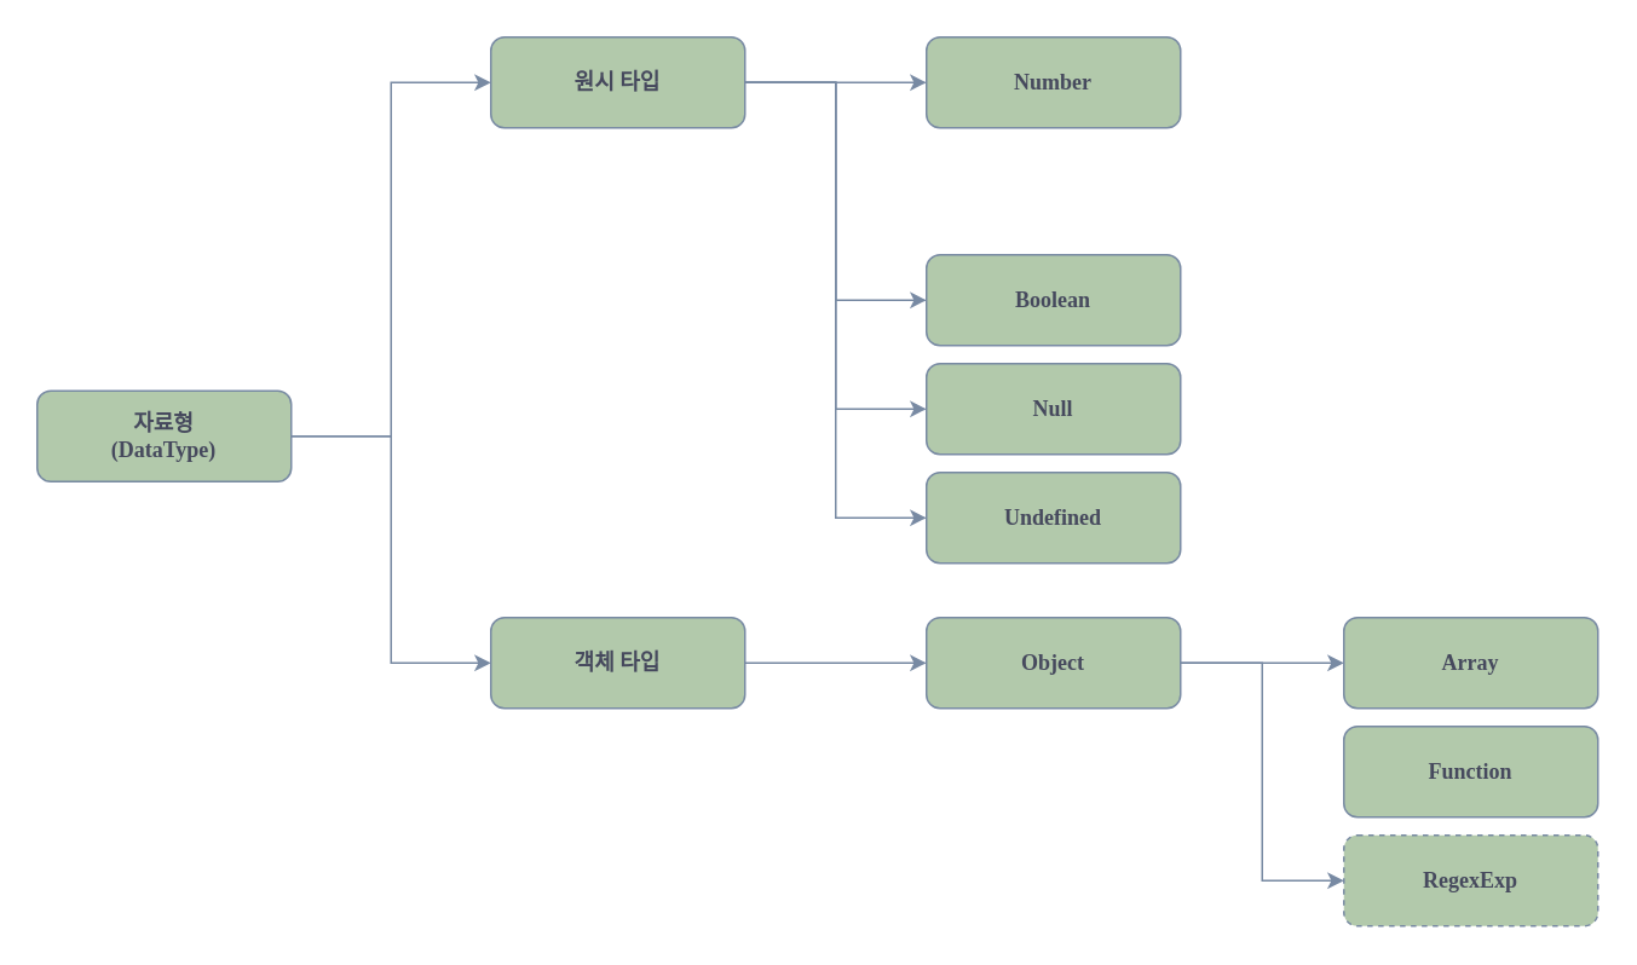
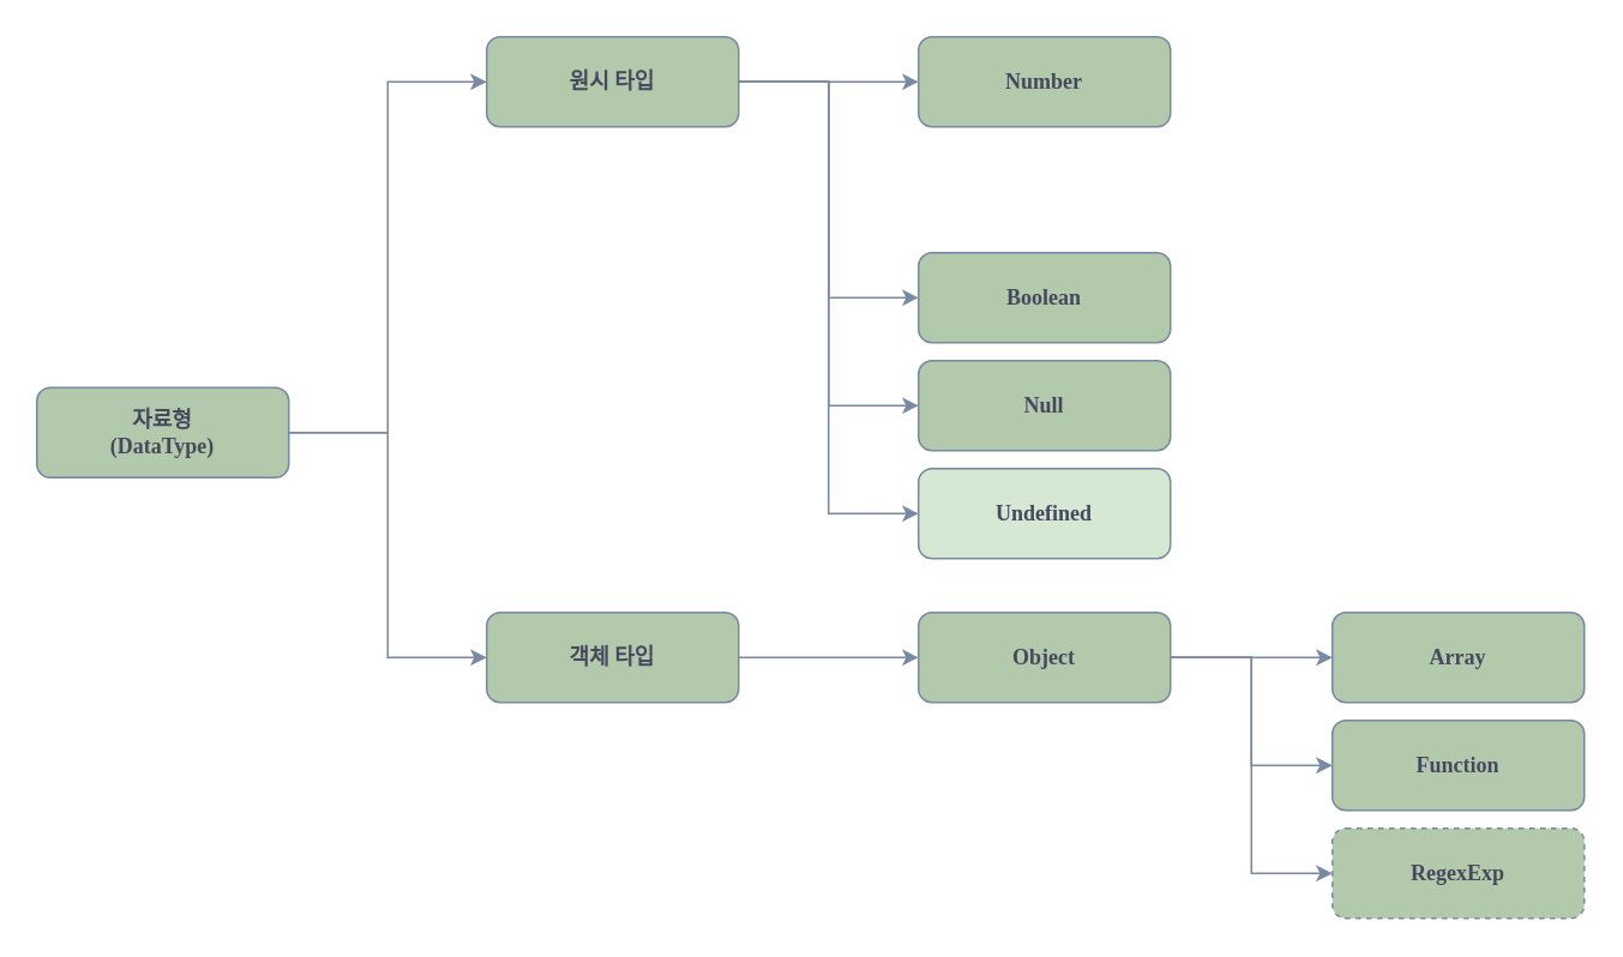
  <mxCell id="0" />
  <mxCell id="1" parent="0" />
  <mxCell id="2" style="edgeStyle=orthogonalEdgeStyle;rounded=0;orthogonalLoop=1;jettySize=auto;html=1;entryX=0;entryY=0.5;entryDx=0;entryDy=0;labelBackgroundColor=none;strokeColor=#788AA3;fontColor=default;" edge="1" parent="1" source="4" target="9"><mxGeometry relative="1" as="geometry" /></mxCell>
  <mxCell id="3" style="edgeStyle=orthogonalEdgeStyle;rounded=0;orthogonalLoop=1;jettySize=auto;html=1;entryX=0;entryY=0.5;entryDx=0;entryDy=0;labelBackgroundColor=none;strokeColor=#788AA3;fontColor=default;" edge="1" parent="1" source="4" target="11"><mxGeometry relative="1" as="geometry" /></mxCell>
  <mxCell id="4" value="&lt;font face=&quot;Verdana&quot;&gt;&lt;b&gt;자료형&lt;/b&gt;&lt;/font&gt;&lt;div&gt;&lt;font face=&quot;Verdana&quot;&gt;&lt;b&gt;(DataType)&lt;/b&gt;&lt;/font&gt;&lt;/div&gt;" style="rounded=1;whiteSpace=wrap;html=1;labelBackgroundColor=none;fillColor=#B2C9AB;strokeColor=#788AA3;fontColor=#46495D;" vertex="1" parent="1"><mxGeometry x="20" y="215" width="140" height="50" as="geometry" /></mxCell>
  <mxCell id="5" style="edgeStyle=orthogonalEdgeStyle;rounded=0;orthogonalLoop=1;jettySize=auto;html=1;entryX=0;entryY=0.5;entryDx=0;entryDy=0;labelBackgroundColor=none;strokeColor=#788AA3;fontColor=default;" edge="1" parent="1" source="9" target="12"><mxGeometry relative="1" as="geometry" /></mxCell>
  <mxCell id="6" style="edgeStyle=orthogonalEdgeStyle;rounded=0;orthogonalLoop=1;jettySize=auto;html=1;entryX=0;entryY=0.5;entryDx=0;entryDy=0;labelBackgroundColor=none;strokeColor=#788AA3;fontColor=default;" edge="1" parent="1" source="9" target="13"><mxGeometry relative="1" as="geometry" /></mxCell>
  <mxCell id="7" style="edgeStyle=orthogonalEdgeStyle;rounded=0;orthogonalLoop=1;jettySize=auto;html=1;entryX=0;entryY=0.5;entryDx=0;entryDy=0;labelBackgroundColor=none;strokeColor=#788AA3;fontColor=default;" edge="1" parent="1" source="9" target="14"><mxGeometry relative="1" as="geometry" /></mxCell>
  <mxCell id="8" style="edgeStyle=orthogonalEdgeStyle;rounded=0;orthogonalLoop=1;jettySize=auto;html=1;entryX=0;entryY=0.5;entryDx=0;entryDy=0;labelBackgroundColor=none;strokeColor=#788AA3;fontColor=default;" edge="1" parent="1" source="9" target="15"><mxGeometry relative="1" as="geometry" /></mxCell>
  <mxCell id="9" value="&lt;font face=&quot;Verdana&quot;&gt;&lt;b&gt;원시 타입&lt;/b&gt;&lt;/font&gt;" style="rounded=1;whiteSpace=wrap;html=1;labelBackgroundColor=none;fillColor=#B2C9AB;strokeColor=#788AA3;fontColor=#46495D;" vertex="1" parent="1"><mxGeometry x="270" y="20" width="140" height="50" as="geometry" /></mxCell>
  <mxCell id="10" style="edgeStyle=orthogonalEdgeStyle;rounded=0;orthogonalLoop=1;jettySize=auto;html=1;entryX=0;entryY=0.5;entryDx=0;entryDy=0;strokeColor=#788AA3;fontColor=#46495D;fillColor=#B2C9AB;" edge="1" parent="1" source="11" target="19"><mxGeometry relative="1" as="geometry" /></mxCell>
  <mxCell id="11" value="&lt;font face=&quot;Verdana&quot;&gt;&lt;b&gt;객체 타입&lt;/b&gt;&lt;/font&gt;" style="rounded=1;whiteSpace=wrap;html=1;labelBackgroundColor=none;fillColor=#B2C9AB;strokeColor=#788AA3;fontColor=#46495D;" vertex="1" parent="1"><mxGeometry x="270" y="340" width="140" height="50" as="geometry" /></mxCell>
  <mxCell id="12" value="&lt;font face=&quot;Verdana&quot;&gt;&lt;b&gt;Number&lt;/b&gt;&lt;/font&gt;" style="rounded=1;whiteSpace=wrap;html=1;labelBackgroundColor=none;fillColor=#B2C9AB;strokeColor=#788AA3;fontColor=#46495D;" vertex="1" parent="1"><mxGeometry x="510" y="20" width="140" height="50" as="geometry" /></mxCell>
  <mxCell id="13" value="&lt;font face=&quot;Verdana&quot;&gt;&lt;b&gt;Boolean&lt;/b&gt;&lt;/font&gt;" style="rounded=1;whiteSpace=wrap;html=1;labelBackgroundColor=none;fillColor=#B2C9AB;strokeColor=#788AA3;fontColor=#46495D;" vertex="1" parent="1"><mxGeometry x="510" y="140" width="140" height="50" as="geometry" /></mxCell>
  <mxCell id="14" value="&lt;font face=&quot;Verdana&quot;&gt;&lt;b&gt;Null&lt;/b&gt;&lt;/font&gt;" style="rounded=1;whiteSpace=wrap;html=1;labelBackgroundColor=none;fillColor=#B2C9AB;strokeColor=#788AA3;fontColor=#46495D;" vertex="1" parent="1"><mxGeometry x="510" y="200" width="140" height="50" as="geometry" /></mxCell>
- <mxCell id="15" value="&lt;font face=&quot;Verdana&quot;&gt;&lt;b&gt;Undefined&lt;/b&gt;&lt;/font&gt;" style="rounded=1;whiteSpace=wrap;html=1;labelBackgroundColor=none;fillColor=#B2C9AB;strokeColor=#788AA3;fontColor=#46495D;" vertex="1" parent="1"><mxGeometry x="510" y="260" width="140" height="50" as="geometry" /></mxCell>
+ <mxCell id="15" value="&lt;font face=&quot;Verdana&quot;&gt;&lt;b&gt;Undefined&lt;/b&gt;&lt;/font&gt;" style="rounded=1;whiteSpace=wrap;html=1;labelBackgroundColor=none;fillColor=#d5e8d4;strokeColor=#788AA3;fontColor=#46495D;" vertex="1" parent="1"><mxGeometry x="510" y="260" width="140" height="50" as="geometry" /></mxCell>
  <mxCell id="16" style="edgeStyle=orthogonalEdgeStyle;rounded=0;orthogonalLoop=1;jettySize=auto;html=1;entryX=0;entryY=0.5;entryDx=0;entryDy=0;strokeColor=#788AA3;fontColor=#46495D;fillColor=#B2C9AB;" edge="1" parent="1" source="19" target="20"><mxGeometry relative="1" as="geometry" /></mxCell>
+ <mxCell id="17" style="edgeStyle=orthogonalEdgeStyle;rounded=0;orthogonalLoop=1;jettySize=auto;html=1;entryX=0;entryY=0.5;entryDx=0;entryDy=0;strokeColor=#788AA3;fontColor=#46495D;fillColor=#B2C9AB;" edge="1" parent="1" source="19" target="21"><mxGeometry relative="1" as="geometry" /></mxCell>
  <mxCell id="18" style="edgeStyle=orthogonalEdgeStyle;rounded=0;orthogonalLoop=1;jettySize=auto;html=1;entryX=0;entryY=0.5;entryDx=0;entryDy=0;strokeColor=#788AA3;fontColor=#46495D;fillColor=#B2C9AB;" edge="1" parent="1" source="19" target="22"><mxGeometry relative="1" as="geometry" /></mxCell>
  <mxCell id="19" value="&lt;font face=&quot;Verdana&quot;&gt;&lt;b&gt;Object&lt;/b&gt;&lt;/font&gt;" style="rounded=1;whiteSpace=wrap;html=1;labelBackgroundColor=none;fillColor=#B2C9AB;strokeColor=#788AA3;fontColor=#46495D;" vertex="1" parent="1"><mxGeometry x="510" y="340" width="140" height="50" as="geometry" /></mxCell>
  <mxCell id="20" value="&lt;font face=&quot;Verdana&quot;&gt;&lt;b&gt;Array&lt;/b&gt;&lt;/font&gt;" style="rounded=1;whiteSpace=wrap;html=1;labelBackgroundColor=none;fillColor=#B2C9AB;strokeColor=#788AA3;fontColor=#46495D;" vertex="1" parent="1"><mxGeometry x="740" y="340" width="140" height="50" as="geometry" /></mxCell>
  <mxCell id="21" value="&lt;font face=&quot;Verdana&quot;&gt;&lt;b&gt;Function&lt;/b&gt;&lt;/font&gt;" style="rounded=1;whiteSpace=wrap;html=1;labelBackgroundColor=none;fillColor=#B2C9AB;strokeColor=#788AA3;fontColor=#46495D;" vertex="1" parent="1"><mxGeometry x="740" y="400" width="140" height="50" as="geometry" /></mxCell>
  <mxCell id="22" value="&lt;font face=&quot;Verdana&quot;&gt;&lt;b&gt;RegexExp&lt;/b&gt;&lt;/font&gt;" style="rounded=1;whiteSpace=wrap;html=1;labelBackgroundColor=none;fillColor=#B2C9AB;strokeColor=#788AA3;fontColor=#46495D;dashed=1;" vertex="1" parent="1"><mxGeometry x="740" y="460" width="140" height="50" as="geometry" /></mxCell>
